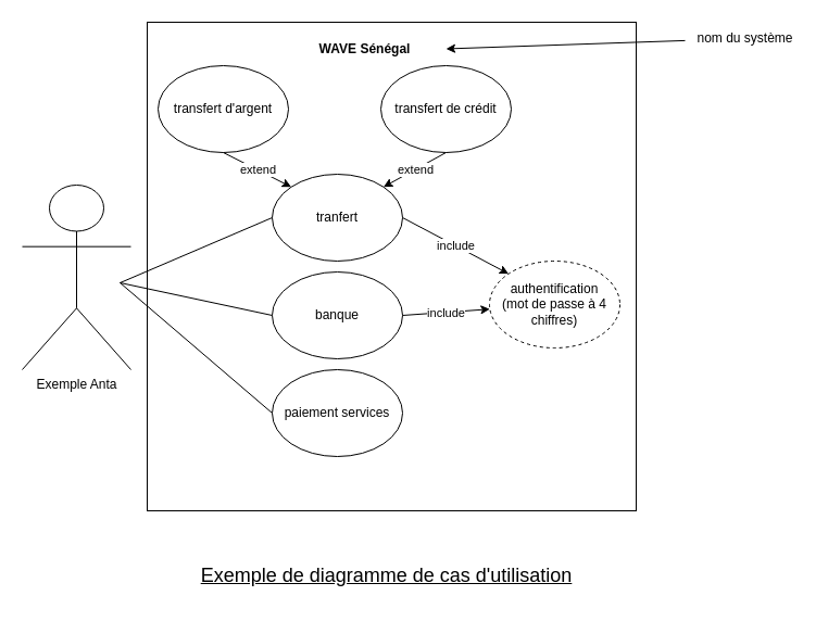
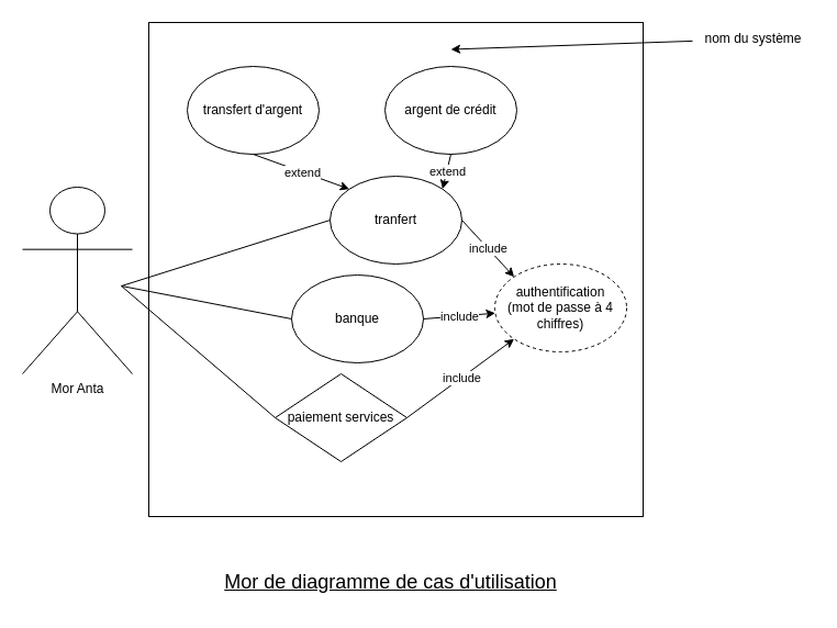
  <mxCell id="0" />
  <mxCell id="1" parent="0" />
- <mxCell id="2" value="Exemple Anta" style="shape=umlActor;verticalLabelPosition=bottom;verticalAlign=top;html=1;outlineConnect=0;" vertex="1" parent="1"><mxGeometry x="20" y="170" width="100" height="170" as="geometry" /></mxCell>
+ <mxCell id="2" value="Mor Anta" style="shape=umlActor;verticalLabelPosition=bottom;verticalAlign=top;html=1;outlineConnect=0;" vertex="1" parent="1"><mxGeometry x="20" y="170" width="100" height="170" as="geometry" /></mxCell>
  <mxCell id="3" value="" style="whiteSpace=wrap;html=1;aspect=fixed;" vertex="1" parent="1"><mxGeometry x="135" y="20" width="450" height="450" as="geometry" /></mxCell>
- <mxCell id="4" value="tranfert" style="ellipse;whiteSpace=wrap;html=1;" vertex="1" parent="1"><mxGeometry x="250" y="160" width="120" height="80" as="geometry" /></mxCell>
- <mxCell id="5" value="&lt;b&gt;WAVE Sénégal&lt;/b&gt;" style="text;html=1;align=center;verticalAlign=middle;resizable=0;points=[];autosize=1;strokeColor=none;fillColor=none;" vertex="1" parent="1"><mxGeometry x="280" y="30" width="110" height="30" as="geometry" /></mxCell>
- <mxCell id="6" value="banque" style="ellipse;whiteSpace=wrap;html=1;" vertex="1" parent="1"><mxGeometry x="250" y="250" width="120" height="80" as="geometry" /></mxCell>
- <mxCell id="7" value="paiement services" style="ellipse;whiteSpace=wrap;html=1;" vertex="1" parent="1"><mxGeometry x="250" y="340" width="120" height="80" as="geometry" /></mxCell>
+ <mxCell id="4" value="tranfert" style="ellipse;whiteSpace=wrap;html=1;" vertex="1" parent="1"><mxGeometry x="300" y="160" width="120" height="80" as="geometry" /></mxCell>
+ <mxCell id="6" value="banque" style="ellipse;whiteSpace=wrap;html=1;" vertex="1" parent="1"><mxGeometry x="265" y="250" width="120" height="80" as="geometry" /></mxCell>
+ <mxCell id="7" value="paiement services" style="rhombus;whiteSpace=wrap;html=1;" vertex="1" parent="1"><mxGeometry x="250" y="340" width="120" height="80" as="geometry" /></mxCell>
  <mxCell id="8" value="nom du système" style="text;html=1;align=center;verticalAlign=middle;resizable=0;points=[];autosize=1;strokeColor=none;fillColor=none;" vertex="1" parent="1"><mxGeometry x="630" y="20" width="110" height="30" as="geometry" /></mxCell>
  <mxCell id="9" value="" style="endArrow=classic;html=1;" edge="1" parent="1" source="8"><mxGeometry width="50" height="50" relative="1" as="geometry"><mxPoint x="590" y="44.5" as="sourcePoint" /><mxPoint x="410" y="44.5" as="targetPoint" /></mxGeometry></mxCell>
  <mxCell id="10" value="authentification&lt;br&gt;(mot de passe à 4 chiffres)" style="ellipse;whiteSpace=wrap;html=1;dashed=1;" vertex="1" parent="1"><mxGeometry x="450" y="240" width="120" height="80" as="geometry" /></mxCell>
  <mxCell id="11" value="" style="endArrow=none;html=1;entryX=0;entryY=0.5;entryDx=0;entryDy=0;" edge="1" parent="1" target="4"><mxGeometry width="50" height="50" relative="1" as="geometry"><mxPoint x="110" y="260" as="sourcePoint" /><mxPoint x="480" y="280" as="targetPoint" /></mxGeometry></mxCell>
  <mxCell id="12" value="" style="endArrow=none;html=1;entryX=0;entryY=0.5;entryDx=0;entryDy=0;" edge="1" parent="1" target="6"><mxGeometry width="50" height="50" relative="1" as="geometry"><mxPoint x="110" y="260" as="sourcePoint" /><mxPoint x="480" y="280" as="targetPoint" /></mxGeometry></mxCell>
  <mxCell id="13" value="" style="endArrow=none;html=1;entryX=0;entryY=0.5;entryDx=0;entryDy=0;" edge="1" parent="1" target="7"><mxGeometry width="50" height="50" relative="1" as="geometry"><mxPoint x="110" y="260" as="sourcePoint" /><mxPoint x="480" y="280" as="targetPoint" /></mxGeometry></mxCell>
  <mxCell id="14" value="" style="endArrow=classic;html=1;exitX=1;exitY=0.5;exitDx=0;exitDy=0;entryX=0;entryY=0;entryDx=0;entryDy=0;" edge="1" parent="1" source="4" target="10"><mxGeometry relative="1" as="geometry"><mxPoint x="320" y="250" as="sourcePoint" /><mxPoint x="420" y="250" as="targetPoint" /></mxGeometry></mxCell>
  <mxCell id="15" value="include" style="edgeLabel;resizable=0;html=1;align=center;verticalAlign=middle;" connectable="0" vertex="1" parent="14"><mxGeometry relative="1" as="geometry" /></mxCell>
  <mxCell id="16" value="" style="endArrow=classic;html=1;exitX=1;exitY=0.5;exitDx=0;exitDy=0;" edge="1" parent="1" source="6" target="10"><mxGeometry relative="1" as="geometry"><mxPoint x="530" y="360" as="sourcePoint" /><mxPoint x="630" y="360" as="targetPoint" /><Array as="points" /></mxGeometry></mxCell>
  <mxCell id="17" value="include" style="edgeLabel;resizable=0;html=1;align=center;verticalAlign=middle;" connectable="0" vertex="1" parent="16"><mxGeometry relative="1" as="geometry"><mxPoint as="offset" /></mxGeometry></mxCell>
- <mxCell id="20" value="transfert d'argent" style="ellipse;whiteSpace=wrap;html=1;" vertex="1" parent="1"><mxGeometry x="145" y="60" width="120" height="80" as="geometry" /></mxCell>
- <mxCell id="21" value="transfert de crédit" style="ellipse;whiteSpace=wrap;html=1;" vertex="1" parent="1"><mxGeometry x="350" y="60" width="120" height="80" as="geometry" /></mxCell>
+ <mxCell id="18" value="" style="endArrow=classic;html=1;exitX=1;exitY=0.5;exitDx=0;exitDy=0;entryX=0;entryY=1;entryDx=0;entryDy=0;" edge="1" parent="1" source="7" target="10"><mxGeometry relative="1" as="geometry"><mxPoint x="530" y="360" as="sourcePoint" /><mxPoint x="630" y="360" as="targetPoint" /></mxGeometry></mxCell>
+ <mxCell id="19" value="include" style="edgeLabel;resizable=0;html=1;align=center;verticalAlign=middle;" connectable="0" vertex="1" parent="18"><mxGeometry relative="1" as="geometry" /></mxCell>
+ <mxCell id="20" value="transfert d'argent" style="ellipse;whiteSpace=wrap;html=1;" vertex="1" parent="1"><mxGeometry x="170" y="60" width="120" height="80" as="geometry" /></mxCell>
+ <mxCell id="21" value="argent de crédit" style="ellipse;whiteSpace=wrap;html=1;" vertex="1" parent="1"><mxGeometry x="350" y="60" width="120" height="80" as="geometry" /></mxCell>
  <mxCell id="22" value="" style="endArrow=classic;html=1;entryX=0;entryY=0;entryDx=0;entryDy=0;exitX=0.5;exitY=1;exitDx=0;exitDy=0;" edge="1" parent="1" source="20" target="4"><mxGeometry relative="1" as="geometry"><mxPoint x="160" y="140" as="sourcePoint" /><mxPoint x="260" y="140" as="targetPoint" /></mxGeometry></mxCell>
  <mxCell id="23" value="extend" style="edgeLabel;resizable=0;html=1;align=center;verticalAlign=middle;" connectable="0" vertex="1" parent="22"><mxGeometry relative="1" as="geometry" /></mxCell>
  <mxCell id="24" value="" style="endArrow=classic;html=1;entryX=1;entryY=0;entryDx=0;entryDy=0;" edge="1" parent="1" target="4"><mxGeometry relative="1" as="geometry"><mxPoint x="410" y="140" as="sourcePoint" /><mxPoint x="510" y="140" as="targetPoint" /></mxGeometry></mxCell>
  <mxCell id="25" value="extend" style="edgeLabel;resizable=0;html=1;align=center;verticalAlign=middle;" connectable="0" vertex="1" parent="24"><mxGeometry relative="1" as="geometry" /></mxCell>
- <mxCell id="26" value="&lt;font style=&quot;font-size: 18px;&quot;&gt;&lt;u&gt;Exemple de diagramme de cas d'utilisation&lt;/u&gt;&lt;/font&gt;" style="text;html=1;align=center;verticalAlign=middle;resizable=0;points=[];autosize=1;strokeColor=none;fillColor=none;" vertex="1" parent="1"><mxGeometry x="170" y="510" width="370" height="40" as="geometry" /></mxCell>
+ <mxCell id="26" value="&lt;font style=&quot;font-size: 18px;&quot;&gt;&lt;u&gt;Mor de diagramme de cas d'utilisation&lt;/u&gt;&lt;/font&gt;" style="text;html=1;align=center;verticalAlign=middle;resizable=0;points=[];autosize=1;strokeColor=none;fillColor=none;" vertex="1" parent="1"><mxGeometry x="170" y="510" width="370" height="40" as="geometry" /></mxCell>
